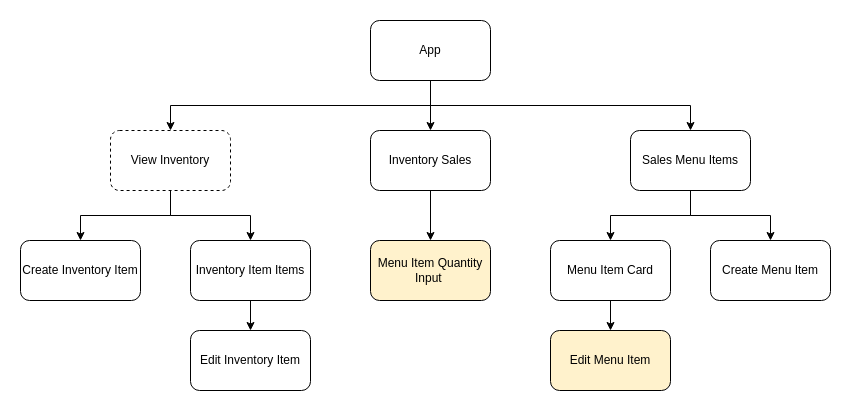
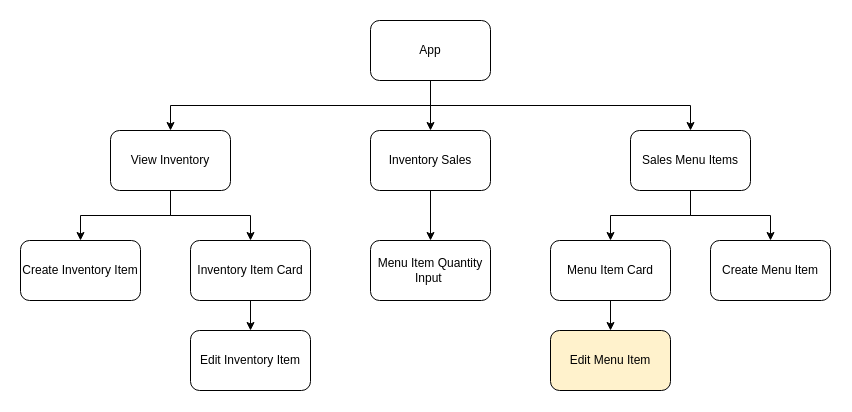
  <mxCell id="0" />
  <mxCell id="1" parent="0" />
  <mxCell id="2" style="edgeStyle=orthogonalEdgeStyle;rounded=0;orthogonalLoop=1;jettySize=auto;html=1;exitX=0.5;exitY=1;exitDx=0;exitDy=0;entryX=0.5;entryY=0;entryDx=0;entryDy=0;" edge="1" parent="1" source="5" target="13"><mxGeometry relative="1" as="geometry" /></mxCell>
  <mxCell id="3" style="edgeStyle=orthogonalEdgeStyle;rounded=0;orthogonalLoop=1;jettySize=auto;html=1;exitX=0.5;exitY=1;exitDx=0;exitDy=0;entryX=0.5;entryY=0;entryDx=0;entryDy=0;" edge="1" parent="1" source="5" target="10"><mxGeometry relative="1" as="geometry" /></mxCell>
  <mxCell id="4" style="edgeStyle=orthogonalEdgeStyle;rounded=0;orthogonalLoop=1;jettySize=auto;html=1;exitX=0.5;exitY=1;exitDx=0;exitDy=0;" edge="1" parent="1" source="5" target="21"><mxGeometry relative="1" as="geometry" /></mxCell>
  <mxCell id="5" value="App" style="rounded=1;whiteSpace=wrap;html=1;" vertex="1" parent="1"><mxGeometry x="370" y="20" width="120" height="60" as="geometry" /></mxCell>
  <mxCell id="6" style="edgeStyle=orthogonalEdgeStyle;rounded=0;orthogonalLoop=1;jettySize=auto;html=1;exitX=0.5;exitY=1;exitDx=0;exitDy=0;entryX=0.5;entryY=0;entryDx=0;entryDy=0;" edge="1" parent="1" source="7" target="18"><mxGeometry relative="1" as="geometry" /></mxCell>
- <mxCell id="7" value="Inventory Item Items" style="rounded=1;whiteSpace=wrap;html=1;" vertex="1" parent="1"><mxGeometry x="190" y="240" width="120" height="60" as="geometry" /></mxCell>
+ <mxCell id="7" value="Inventory Item Card" style="rounded=1;whiteSpace=wrap;html=1;" vertex="1" parent="1"><mxGeometry x="190" y="240" width="120" height="60" as="geometry" /></mxCell>
  <mxCell id="8" style="edgeStyle=orthogonalEdgeStyle;rounded=0;orthogonalLoop=1;jettySize=auto;html=1;exitX=0.5;exitY=1;exitDx=0;exitDy=0;entryX=0.5;entryY=0;entryDx=0;entryDy=0;" edge="1" parent="1" source="10" target="15"><mxGeometry relative="1" as="geometry" /></mxCell>
  <mxCell id="9" style="edgeStyle=orthogonalEdgeStyle;rounded=0;orthogonalLoop=1;jettySize=auto;html=1;exitX=0.5;exitY=1;exitDx=0;exitDy=0;entryX=0.5;entryY=0;entryDx=0;entryDy=0;" edge="1" parent="1" source="10" target="17"><mxGeometry relative="1" as="geometry" /></mxCell>
  <mxCell id="10" value="Sales Menu Items" style="rounded=1;whiteSpace=wrap;html=1;" vertex="1" parent="1"><mxGeometry x="630" y="130" width="120" height="60" as="geometry" /></mxCell>
  <mxCell id="11" style="edgeStyle=orthogonalEdgeStyle;rounded=0;orthogonalLoop=1;jettySize=auto;html=1;exitX=0.5;exitY=1;exitDx=0;exitDy=0;entryX=0.5;entryY=0;entryDx=0;entryDy=0;" edge="1" parent="1" source="13" target="7"><mxGeometry relative="1" as="geometry" /></mxCell>
  <mxCell id="12" style="edgeStyle=orthogonalEdgeStyle;rounded=0;orthogonalLoop=1;jettySize=auto;html=1;exitX=0.5;exitY=1;exitDx=0;exitDy=0;entryX=0.5;entryY=0;entryDx=0;entryDy=0;" edge="1" parent="1" source="13" target="16"><mxGeometry relative="1" as="geometry" /></mxCell>
- <mxCell id="13" value="View Inventory" style="rounded=1;whiteSpace=wrap;html=1;dashed=1;" vertex="1" parent="1"><mxGeometry x="110" y="130" width="120" height="60" as="geometry" /></mxCell>
+ <mxCell id="13" value="View Inventory" style="rounded=1;whiteSpace=wrap;html=1;" vertex="1" parent="1"><mxGeometry x="110" y="130" width="120" height="60" as="geometry" /></mxCell>
  <mxCell id="14" style="edgeStyle=orthogonalEdgeStyle;rounded=0;orthogonalLoop=1;jettySize=auto;html=1;exitX=0.5;exitY=1;exitDx=0;exitDy=0;entryX=0.5;entryY=0;entryDx=0;entryDy=0;" edge="1" parent="1" source="15" target="19"><mxGeometry relative="1" as="geometry" /></mxCell>
  <mxCell id="15" value="Menu Item Card" style="rounded=1;whiteSpace=wrap;html=1;" vertex="1" parent="1"><mxGeometry x="550" y="240" width="120" height="60" as="geometry" /></mxCell>
  <mxCell id="16" value="Create Inventory Item" style="rounded=1;whiteSpace=wrap;html=1;" vertex="1" parent="1"><mxGeometry x="20" y="240" width="120" height="60" as="geometry" /></mxCell>
  <mxCell id="17" value="Create Menu Item" style="rounded=1;whiteSpace=wrap;html=1;" vertex="1" parent="1"><mxGeometry x="710" y="240" width="120" height="60" as="geometry" /></mxCell>
  <mxCell id="18" value="Edit Inventory Item" style="rounded=1;whiteSpace=wrap;html=1;" vertex="1" parent="1"><mxGeometry x="190" y="330" width="120" height="60" as="geometry" /></mxCell>
  <mxCell id="19" value="Edit Menu Item" style="rounded=1;whiteSpace=wrap;html=1;fillColor=#fff2cc;" vertex="1" parent="1"><mxGeometry x="550" y="330" width="120" height="60" as="geometry" /></mxCell>
  <mxCell id="20" style="edgeStyle=orthogonalEdgeStyle;rounded=0;orthogonalLoop=1;jettySize=auto;html=1;exitX=0.5;exitY=1;exitDx=0;exitDy=0;entryX=0.5;entryY=0;entryDx=0;entryDy=0;" edge="1" parent="1" source="21" target="22"><mxGeometry relative="1" as="geometry" /></mxCell>
  <mxCell id="21" value="Inventory Sales" style="rounded=1;whiteSpace=wrap;html=1;" vertex="1" parent="1"><mxGeometry x="370" y="130" width="120" height="60" as="geometry" /></mxCell>
- <mxCell id="22" value="Menu Item Quantity Input&amp;nbsp;" style="rounded=1;whiteSpace=wrap;html=1;fillColor=#fff2cc;" vertex="1" parent="1"><mxGeometry x="370" y="240" width="120" height="60" as="geometry" /></mxCell>
+ <mxCell id="22" value="Menu Item Quantity Input&amp;nbsp;" style="rounded=1;whiteSpace=wrap;html=1;" vertex="1" parent="1"><mxGeometry x="370" y="240" width="120" height="60" as="geometry" /></mxCell>
